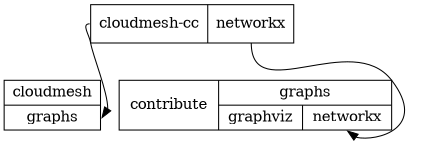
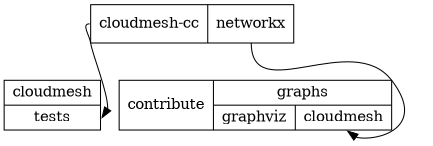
  digraph {
    node [shape=record]
    n1 [label="<d1> cloudmesh-cc | <d2> networkx"]
-   n2 [label="{<d1> cloudmesh | <d2> graphs}"]
-   n3 [label="<d1> contribute | {<d2> graphs |{<d3> graphviz | <d4> networkx}}"]
+   n2 [label="{<d1> cloudmesh | <d2> tests}"]
+   n3 [label="<d1> contribute | {<d2> graphs |{<d3> graphviz | <d4> cloudmesh}}"]
    n1 -> n2 [headport=d2 tailport=d1]
    n1 -> n3 [headport=d4 tailport=d2]
  }
